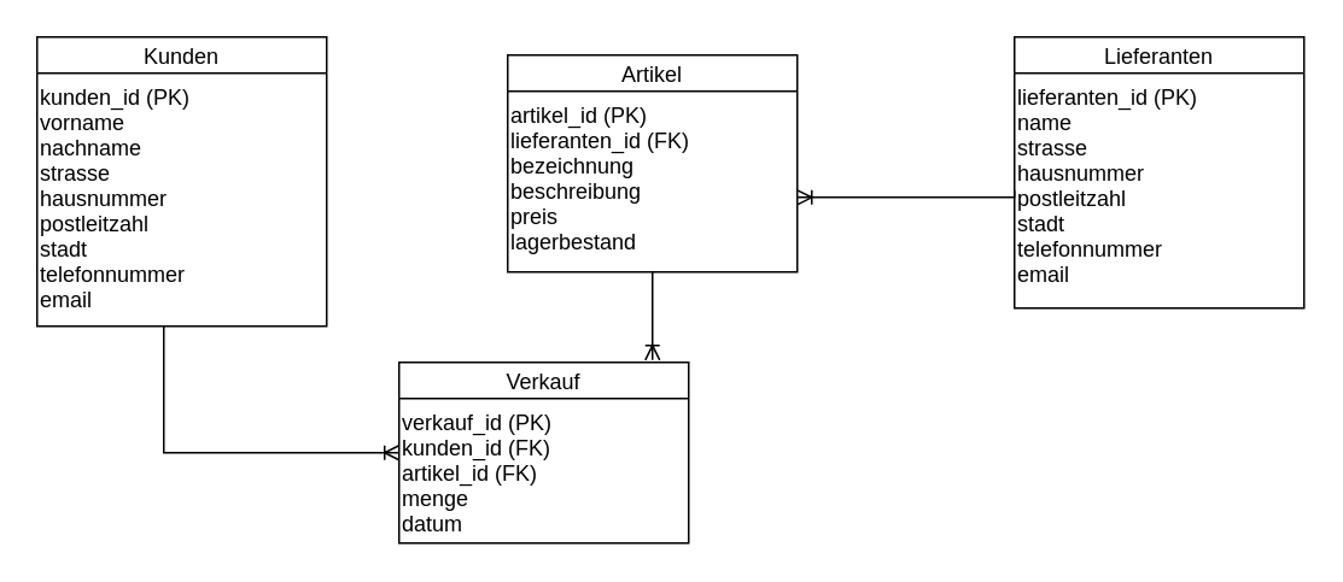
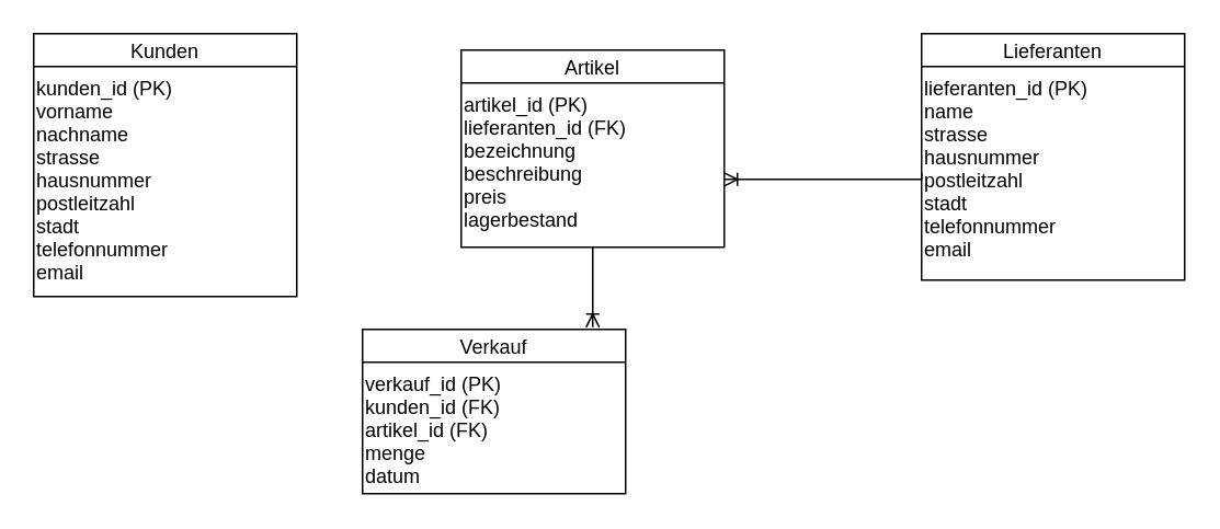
  <mxCell id="0" />
  <mxCell id="1" parent="0" />
  <mxCell id="2" value="Kunden" style="shape=swimlane;startSize=20;" vertex="1" parent="1"><mxGeometry x="20" y="20" width="160" height="160" as="geometry" /></mxCell>
  <mxCell id="3" value="kunden_id (PK)&#10;vorname&#10;nachname&#10;strasse&#10;hausnummer&#10;postleitzahl&#10;stadt&#10;telefonnummer&#10;email" style="text" vertex="1" parent="2"><mxGeometry y="20" width="160" height="140" as="geometry" /></mxCell>
  <mxCell id="4" value="Lieferanten" style="shape=swimlane;startSize=20;" vertex="1" parent="1"><mxGeometry x="560" y="20" width="160" height="150" as="geometry" /></mxCell>
  <mxCell id="5" value="lieferanten_id (PK)&#10;name&#10;strasse&#10;hausnummer&#10;postleitzahl&#10;stadt&#10;telefonnummer&#10;email" style="text" vertex="1" parent="4"><mxGeometry y="20" width="160" height="130" as="geometry" /></mxCell>
  <mxCell id="6" value="Artikel" style="shape=swimlane;startSize=20;" vertex="1" parent="1"><mxGeometry x="280" y="30" width="160" height="120" as="geometry" /></mxCell>
  <mxCell id="7" value="artikel_id (PK)&#10;lieferanten_id (FK)&#10;bezeichnung&#10;beschreibung&#10;preis&#10;lagerbestand" style="text" vertex="1" parent="6"><mxGeometry y="20" width="160" height="100" as="geometry" /></mxCell>
  <mxCell id="8" value="Verkauf" style="shape=swimlane;startSize=20;" vertex="1" parent="1"><mxGeometry x="220" y="200" width="160" height="100" as="geometry" /></mxCell>
  <mxCell id="9" value="verkauf_id (PK)&#10;kunden_id (FK)&#10;artikel_id (FK)&#10;menge&#10;datum" style="text" vertex="1" parent="8"><mxGeometry y="20" width="160" height="80" as="geometry" /></mxCell>
- <mxCell id="10" style="edgeStyle=orthogonalEdgeStyle;rounded=0;orthogonalLoop=1;endArrow=ERoneToMany;endFill=0;" edge="1" parent="1" source="2" target="8"><mxGeometry relative="1" as="geometry"><Array as="points"><mxPoint x="90" y="250" /></Array></mxGeometry></mxCell>
  <mxCell id="11" style="edgeStyle=orthogonalEdgeStyle;rounded=0;orthogonalLoop=1;jettySize=auto;html=1;exitX=0.5;exitY=1;exitDx=0;exitDy=0;entryX=0.875;entryY=-0.013;entryDx=0;entryDy=0;entryPerimeter=0;endArrow=ERoneToMany;endFill=0;" edge="1" parent="1" source="7" target="8"><mxGeometry relative="1" as="geometry" /></mxCell>
  <mxCell id="12" style="edgeStyle=orthogonalEdgeStyle;rounded=0;orthogonalLoop=1;jettySize=auto;html=1;exitX=0;exitY=0.5;exitDx=0;exitDy=0;entryX=1;entryY=0.587;entryDx=0;entryDy=0;entryPerimeter=0;endArrow=ERoneToMany;endFill=0;" edge="1" parent="1" source="5" target="7"><mxGeometry relative="1" as="geometry"><Array as="points"><mxPoint x="560" y="109" /></Array></mxGeometry></mxCell>
